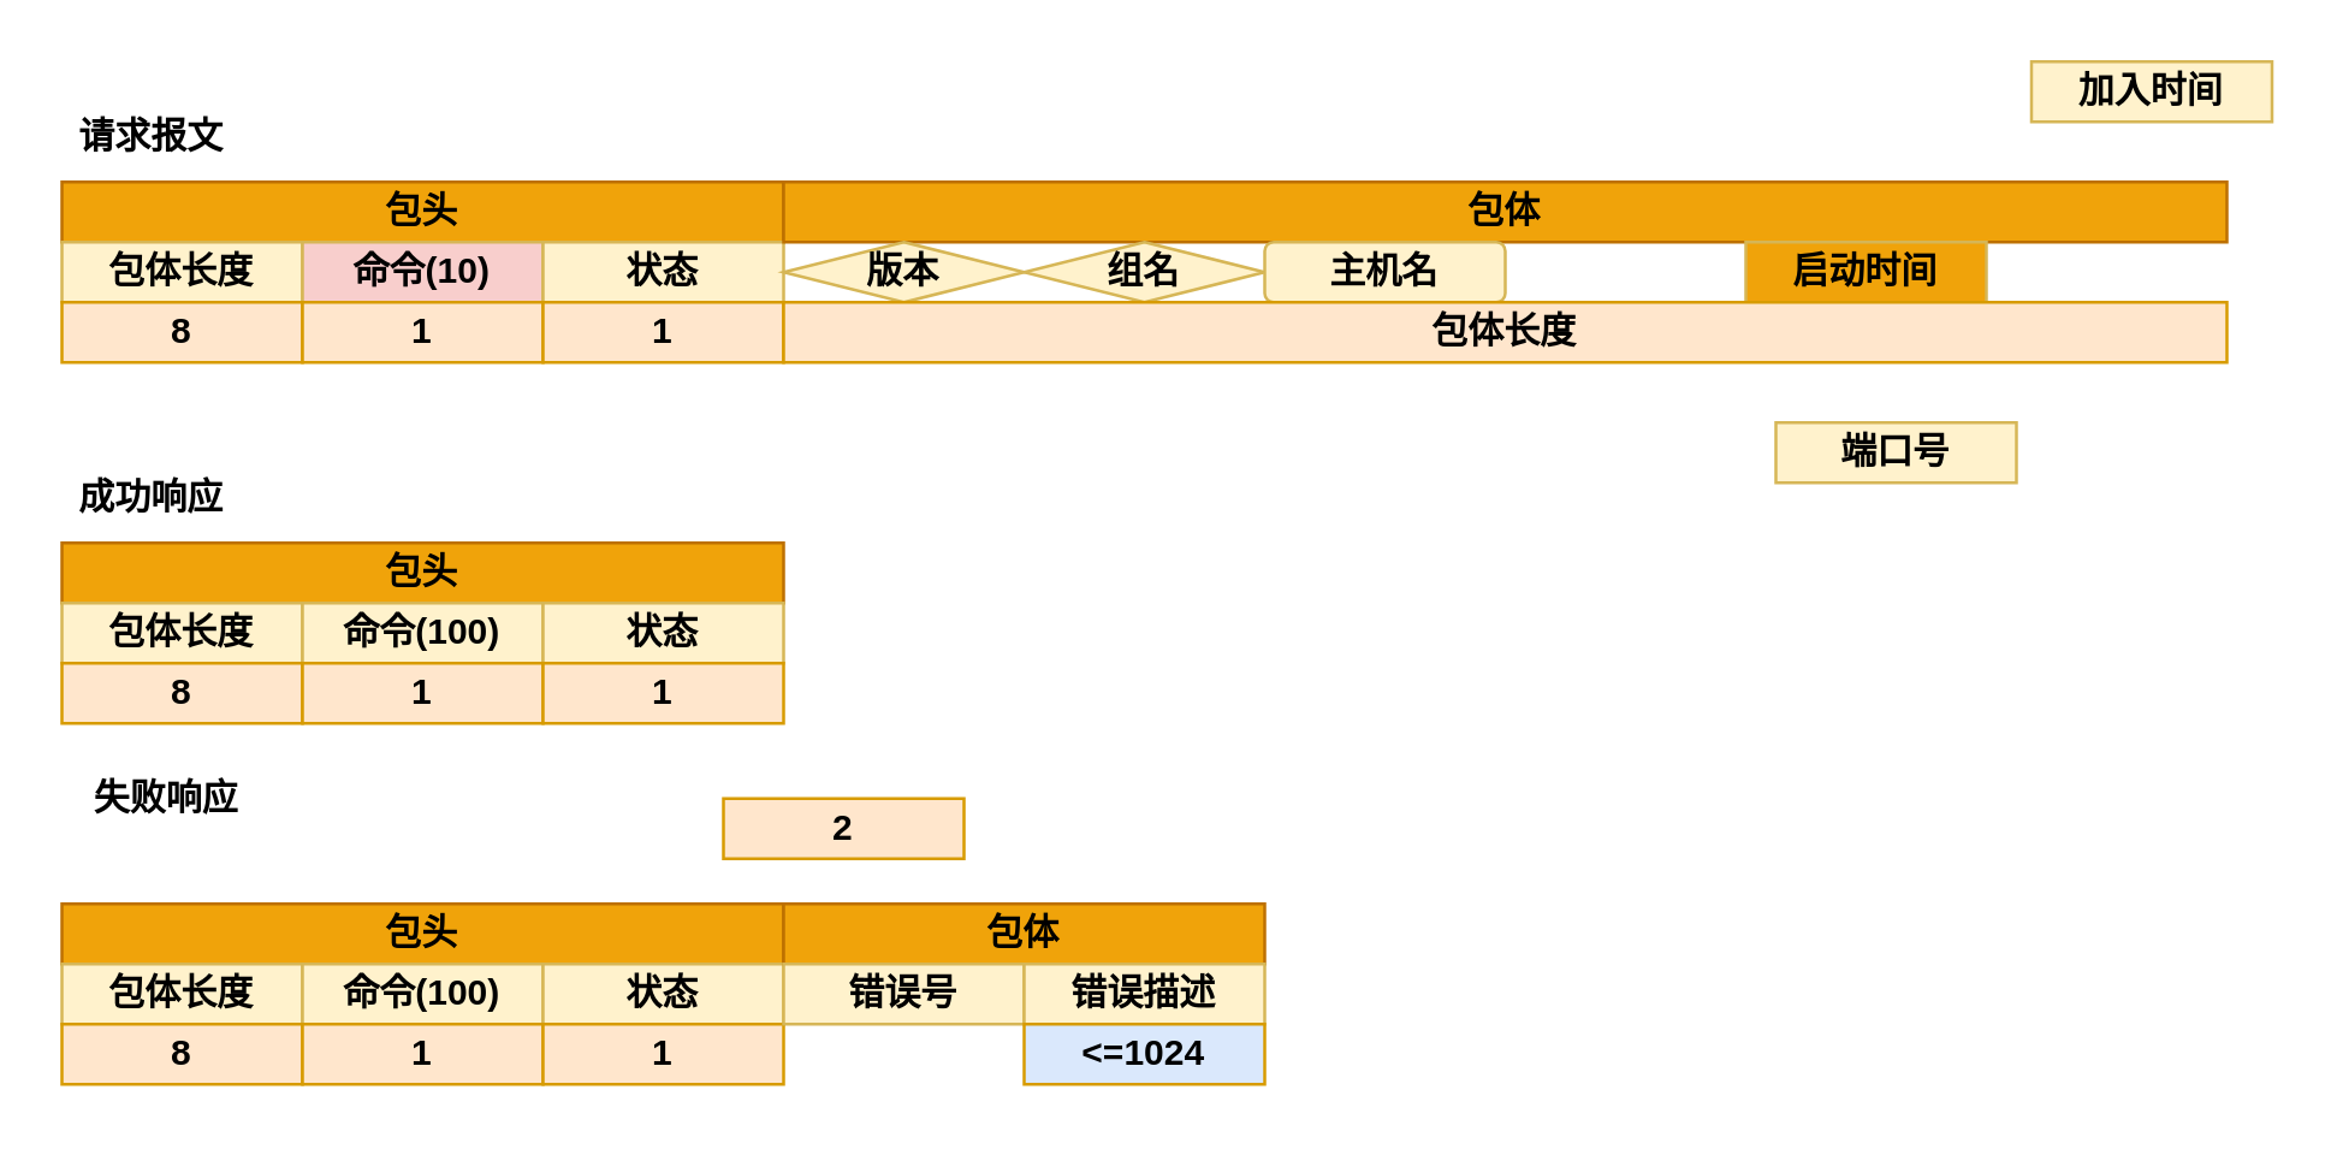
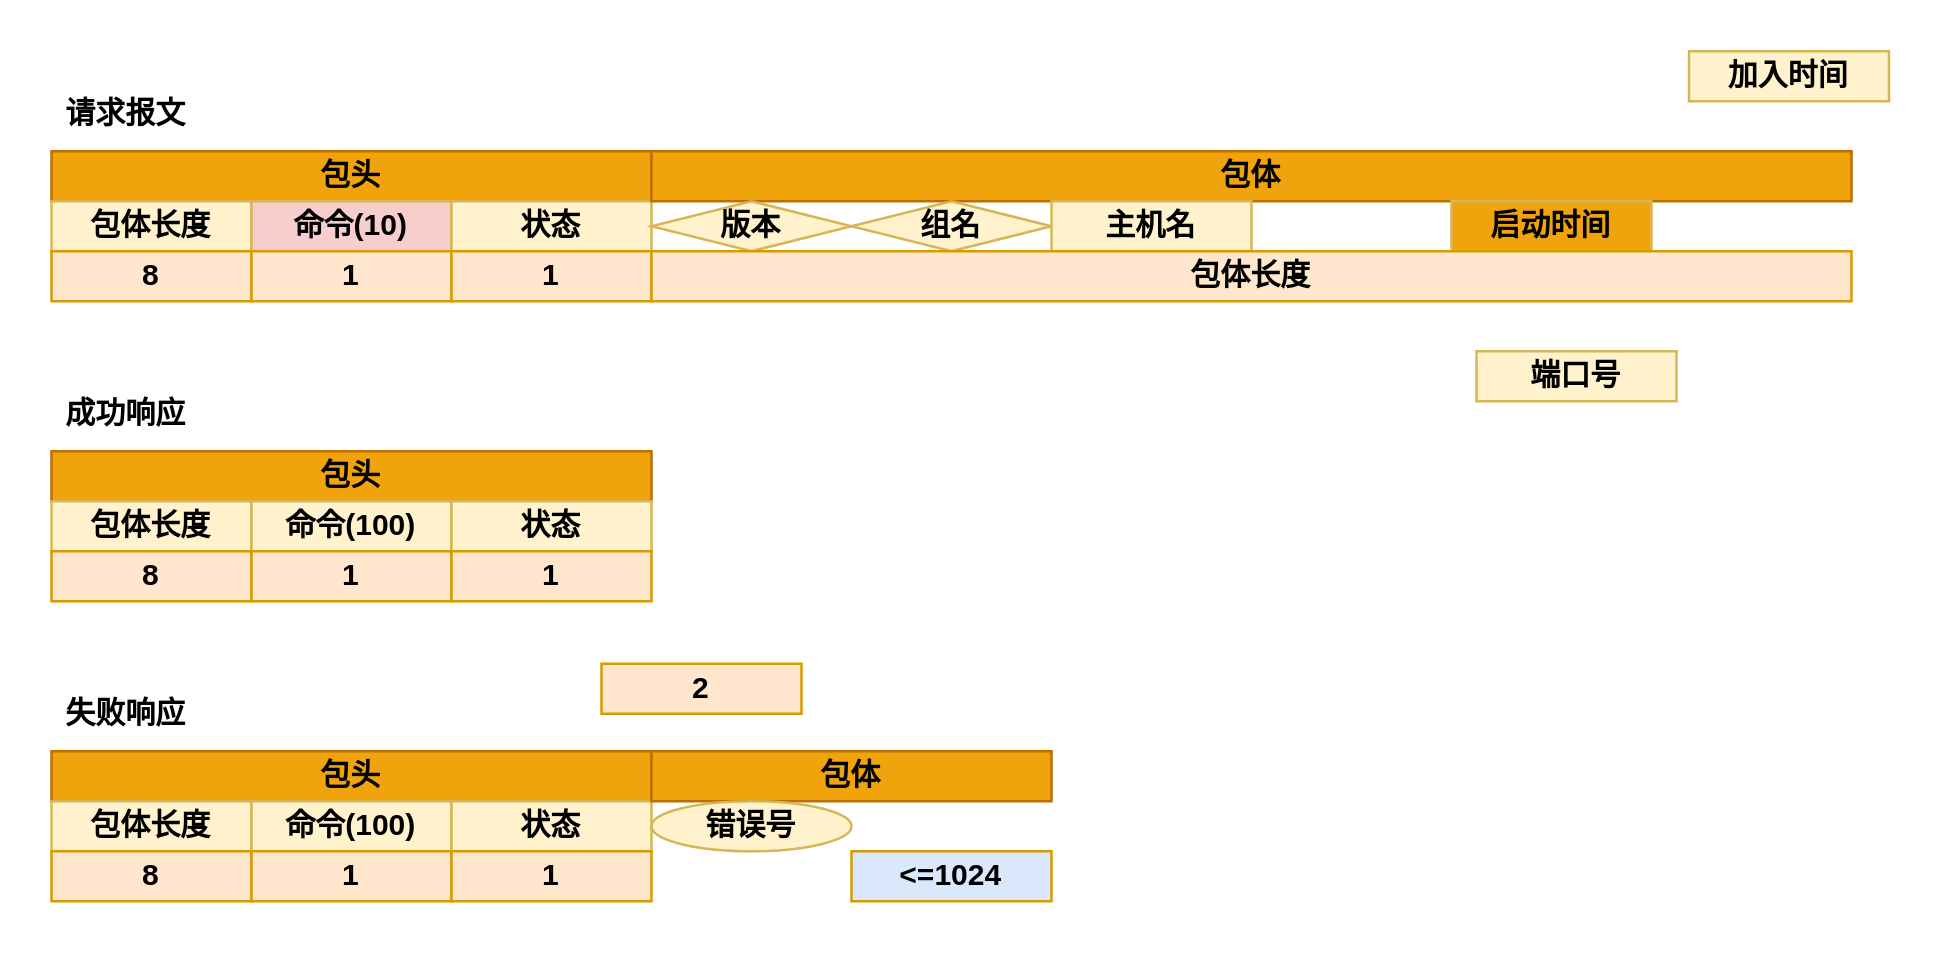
  <mxCell id="0" />
  <mxCell id="1" parent="0" />
  <mxCell id="2" value="&lt;b&gt;请求报文&lt;/b&gt;" style="text;html=1;strokeColor=none;fillColor=none;align=center;verticalAlign=middle;whiteSpace=wrap;rounded=0;" vertex="1" parent="1"><mxGeometry x="20" y="30" width="60" height="30" as="geometry" /></mxCell>
  <mxCell id="3" value="包头" style="rounded=0;whiteSpace=wrap;html=1;fillColor=#f0a30a;strokeColor=#BD7000;fontColor=#000000;fontStyle=1" vertex="1" parent="1"><mxGeometry x="20" y="60" width="240" height="20" as="geometry" /></mxCell>
  <mxCell id="4" value="包体长度" style="rounded=0;whiteSpace=wrap;html=1;fillColor=#fff2cc;strokeColor=#d6b656;fontStyle=1" vertex="1" parent="1"><mxGeometry x="20" y="80" width="80" height="20" as="geometry" /></mxCell>
  <mxCell id="5" value="命令(10)" style="rounded=0;whiteSpace=wrap;html=1;fillColor=#f8cecc;strokeColor=#d6b656;fontStyle=1;" vertex="1" parent="1"><mxGeometry x="100" y="80" width="80" height="20" as="geometry" /></mxCell>
  <mxCell id="6" value="状态" style="rounded=0;whiteSpace=wrap;html=1;fillColor=#fff2cc;strokeColor=#d6b656;fontStyle=1" vertex="1" parent="1"><mxGeometry x="180" y="80" width="80" height="20" as="geometry" /></mxCell>
  <mxCell id="7" value="8" style="rounded=0;whiteSpace=wrap;html=1;fillColor=#ffe6cc;strokeColor=#d79b00;fontStyle=1" vertex="1" parent="1"><mxGeometry x="20" y="100" width="80" height="20" as="geometry" /></mxCell>
  <mxCell id="8" value="1" style="rounded=0;whiteSpace=wrap;html=1;fillColor=#ffe6cc;strokeColor=#d79b00;fontStyle=1" vertex="1" parent="1"><mxGeometry x="100" y="100" width="80" height="20" as="geometry" /></mxCell>
  <mxCell id="9" value="1" style="rounded=0;whiteSpace=wrap;html=1;fillColor=#ffe6cc;strokeColor=#d79b00;fontStyle=1" vertex="1" parent="1"><mxGeometry x="180" y="100" width="80" height="20" as="geometry" /></mxCell>
  <mxCell id="10" value="包体" style="rounded=0;whiteSpace=wrap;html=1;fillColor=#f0a30a;strokeColor=#BD7000;fontColor=#000000;fontStyle=1" vertex="1" parent="1"><mxGeometry x="260" y="60" width="480" height="20" as="geometry" /></mxCell>
  <mxCell id="11" value="版本" style="rhombus;whiteSpace=wrap;html=1;fillColor=#fff2cc;strokeColor=#d6b656;fontStyle=1;" vertex="1" parent="1"><mxGeometry x="260" y="80" width="80" height="20" as="geometry" /></mxCell>
  <mxCell id="12" value="组名" style="rhombus;whiteSpace=wrap;html=1;fillColor=#fff2cc;strokeColor=#d6b656;fontStyle=1;" vertex="1" parent="1"><mxGeometry x="340" y="80" width="80" height="20" as="geometry" /></mxCell>
- <mxCell id="13" value="主机名" style="whiteSpace=wrap;html=1;fillColor=#fff2cc;strokeColor=#d6b656;fontStyle=1;rounded=1;" vertex="1" parent="1"><mxGeometry x="420" y="80" width="80" height="20" as="geometry" /></mxCell>
+ <mxCell id="13" value="主机名" style="rounded=0;whiteSpace=wrap;html=1;fillColor=#fff2cc;strokeColor=#d6b656;fontStyle=1" vertex="1" parent="1"><mxGeometry x="420" y="80" width="80" height="20" as="geometry" /></mxCell>
  <mxCell id="14" value="端口号" style="rounded=0;whiteSpace=wrap;html=1;fillColor=#fff2cc;strokeColor=#d6b656;fontStyle=1" vertex="1" parent="1"><mxGeometry x="590" y="140" width="80" height="20" as="geometry" /></mxCell>
  <mxCell id="15" value="启动时间" style="rounded=0;whiteSpace=wrap;html=1;fillColor=#f0a30a;strokeColor=#d6b656;fontStyle=1;" vertex="1" parent="1"><mxGeometry x="580" y="80" width="80" height="20" as="geometry" /></mxCell>
  <mxCell id="16" value="加入时间" style="rounded=0;whiteSpace=wrap;html=1;fillColor=#fff2cc;strokeColor=#d6b656;fontStyle=1" vertex="1" parent="1"><mxGeometry x="675" y="20" width="80" height="20" as="geometry" /></mxCell>
  <mxCell id="17" value="包体长度" style="rounded=0;whiteSpace=wrap;html=1;fillColor=#ffe6cc;strokeColor=#d79b00;fontStyle=1" vertex="1" parent="1"><mxGeometry x="260" y="100" width="480" height="20" as="geometry" /></mxCell>
  <mxCell id="18" value="&lt;b&gt;成功响应&lt;/b&gt;" style="text;html=1;strokeColor=none;fillColor=none;align=center;verticalAlign=middle;whiteSpace=wrap;rounded=0;" vertex="1" parent="1"><mxGeometry x="20" y="150" width="60" height="30" as="geometry" /></mxCell>
  <mxCell id="19" value="包头" style="rounded=0;whiteSpace=wrap;html=1;fillColor=#f0a30a;strokeColor=#BD7000;fontColor=#000000;fontStyle=1" vertex="1" parent="1"><mxGeometry x="20" y="180" width="240" height="20" as="geometry" /></mxCell>
  <mxCell id="20" value="包体长度" style="rounded=0;whiteSpace=wrap;html=1;fillColor=#fff2cc;strokeColor=#d6b656;fontStyle=1" vertex="1" parent="1"><mxGeometry x="20" y="200" width="80" height="20" as="geometry" /></mxCell>
  <mxCell id="21" value="命令(100)" style="rounded=0;whiteSpace=wrap;html=1;fillColor=#fff2cc;strokeColor=#d6b656;fontStyle=1" vertex="1" parent="1"><mxGeometry x="100" y="200" width="80" height="20" as="geometry" /></mxCell>
  <mxCell id="22" value="状态" style="rounded=0;whiteSpace=wrap;html=1;fillColor=#fff2cc;strokeColor=#d6b656;fontStyle=1" vertex="1" parent="1"><mxGeometry x="180" y="200" width="80" height="20" as="geometry" /></mxCell>
  <mxCell id="23" value="8" style="rounded=0;whiteSpace=wrap;html=1;fillColor=#ffe6cc;strokeColor=#d79b00;fontStyle=1" vertex="1" parent="1"><mxGeometry x="20" y="220" width="80" height="20" as="geometry" /></mxCell>
  <mxCell id="24" value="1" style="rounded=0;whiteSpace=wrap;html=1;fillColor=#ffe6cc;strokeColor=#d79b00;fontStyle=1" vertex="1" parent="1"><mxGeometry x="100" y="220" width="80" height="20" as="geometry" /></mxCell>
  <mxCell id="25" value="1" style="rounded=0;whiteSpace=wrap;html=1;fillColor=#ffe6cc;strokeColor=#d79b00;fontStyle=1" vertex="1" parent="1"><mxGeometry x="180" y="220" width="80" height="20" as="geometry" /></mxCell>
- <mxCell id="26" value="&lt;b&gt;失败响应&lt;/b&gt;" style="text;html=1;strokeColor=none;fillColor=none;align=center;verticalAlign=middle;whiteSpace=wrap;rounded=0;" vertex="1" parent="1"><mxGeometry x="25" y="250" width="60" height="30" as="geometry" /></mxCell>
+ <mxCell id="26" value="&lt;b&gt;失败响应&lt;/b&gt;" style="text;html=1;strokeColor=none;fillColor=none;align=center;verticalAlign=middle;whiteSpace=wrap;rounded=0;" vertex="1" parent="1"><mxGeometry x="20" y="270" width="60" height="30" as="geometry" /></mxCell>
  <mxCell id="27" value="包头" style="rounded=0;whiteSpace=wrap;html=1;fillColor=#f0a30a;strokeColor=#BD7000;fontColor=#000000;fontStyle=1" vertex="1" parent="1"><mxGeometry x="20" y="300" width="240" height="20" as="geometry" /></mxCell>
  <mxCell id="28" value="包体长度" style="rounded=0;whiteSpace=wrap;html=1;fillColor=#fff2cc;strokeColor=#d6b656;fontStyle=1" vertex="1" parent="1"><mxGeometry x="20" y="320" width="80" height="20" as="geometry" /></mxCell>
  <mxCell id="29" value="命令(100)" style="rounded=0;whiteSpace=wrap;html=1;fillColor=#fff2cc;strokeColor=#d6b656;fontStyle=1" vertex="1" parent="1"><mxGeometry x="100" y="320" width="80" height="20" as="geometry" /></mxCell>
  <mxCell id="30" value="状态" style="rounded=0;whiteSpace=wrap;html=1;fillColor=#fff2cc;strokeColor=#d6b656;fontStyle=1" vertex="1" parent="1"><mxGeometry x="180" y="320" width="80" height="20" as="geometry" /></mxCell>
  <mxCell id="31" value="8" style="rounded=0;whiteSpace=wrap;html=1;fillColor=#ffe6cc;strokeColor=#d79b00;fontStyle=1" vertex="1" parent="1"><mxGeometry x="20" y="340" width="80" height="20" as="geometry" /></mxCell>
  <mxCell id="32" value="1" style="rounded=0;whiteSpace=wrap;html=1;fillColor=#ffe6cc;strokeColor=#d79b00;fontStyle=1" vertex="1" parent="1"><mxGeometry x="100" y="340" width="80" height="20" as="geometry" /></mxCell>
  <mxCell id="33" value="1" style="rounded=0;whiteSpace=wrap;html=1;fillColor=#ffe6cc;strokeColor=#d79b00;fontStyle=1" vertex="1" parent="1"><mxGeometry x="180" y="340" width="80" height="20" as="geometry" /></mxCell>
  <mxCell id="34" value="包体" style="rounded=0;whiteSpace=wrap;html=1;fillColor=#f0a30a;strokeColor=#BD7000;fontColor=#000000;fontStyle=1" vertex="1" parent="1"><mxGeometry x="260" y="300" width="160" height="20" as="geometry" /></mxCell>
- <mxCell id="35" value="错误号" style="rounded=0;whiteSpace=wrap;html=1;fillColor=#fff2cc;strokeColor=#d6b656;fontStyle=1" vertex="1" parent="1"><mxGeometry x="260" y="320" width="80" height="20" as="geometry" /></mxCell>
- <mxCell id="36" value="错误描述" style="rounded=0;whiteSpace=wrap;html=1;fillColor=#fff2cc;strokeColor=#d6b656;fontStyle=1" vertex="1" parent="1"><mxGeometry x="340" y="320" width="80" height="20" as="geometry" /></mxCell>
+ <mxCell id="35" value="错误号" style="ellipse;whiteSpace=wrap;html=1;fillColor=#fff2cc;strokeColor=#d6b656;fontStyle=1;" vertex="1" parent="1"><mxGeometry x="260" y="320" width="80" height="20" as="geometry" /></mxCell>
  <mxCell id="37" value="2" style="rounded=0;whiteSpace=wrap;html=1;fillColor=#ffe6cc;strokeColor=#d79b00;fontStyle=1" vertex="1" parent="1"><mxGeometry x="240" y="265" width="80" height="20" as="geometry" /></mxCell>
  <mxCell id="38" value="&amp;lt;=1024" style="rounded=0;whiteSpace=wrap;html=1;fillColor=#dae8fc;strokeColor=#d79b00;fontStyle=1;" vertex="1" parent="1"><mxGeometry x="340" y="340" width="80" height="20" as="geometry" /></mxCell>
